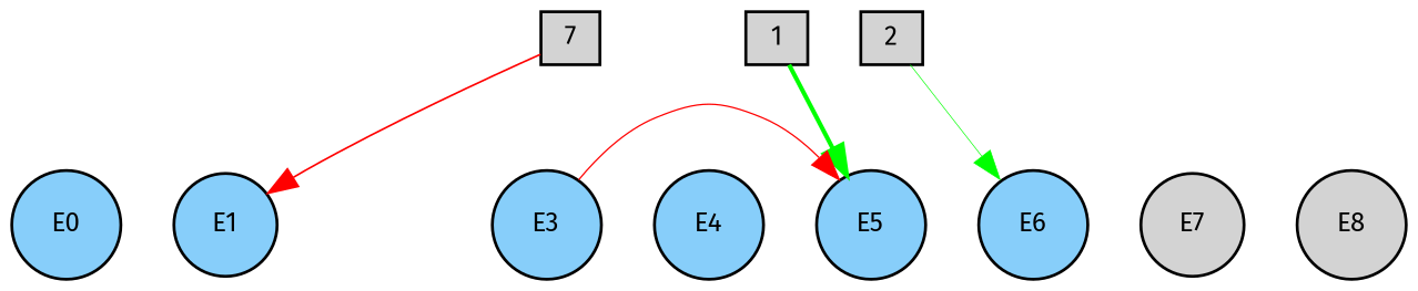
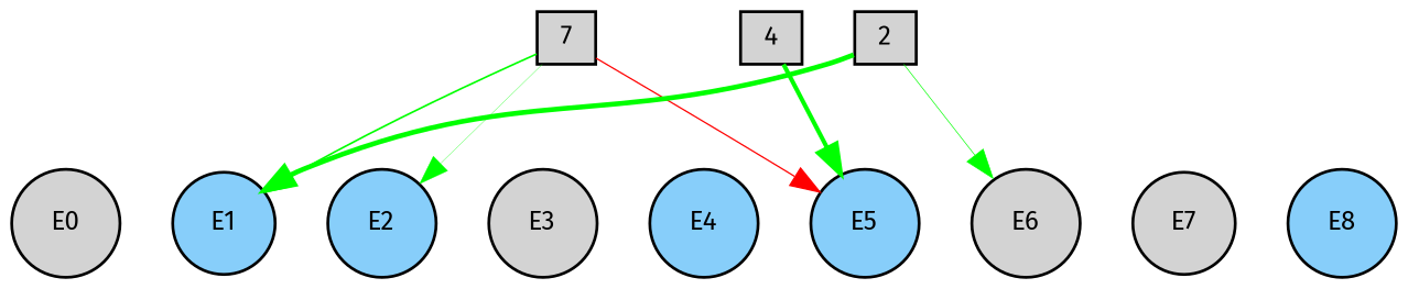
  digraph {
    fontname="Fira Sans"
    node [fillcolor=lightskyblue fontname="Fira Sans" fontsize=9 shape=circle style=filled]
    edge [fontname="Fira Sans" style=invis]
    n1 [fillcolor=lightgray height=0.2 label=7 shape=box width=0.2]
-   1 [fillcolor=lightgray height=0.2 shape=box width=0.2]
+   1 [fillcolor=lightgray height=0.2 shape=box width=0.2 label=4]
    2 [fillcolor=lightgray height=0.2 shape=box width=0.2]
-   E0 [height=0.2 width=0.2]
+   E0 [fillcolor=lightgray height=0.2 width=0.2]
    E1 [height=0.2 width=0.2]
-   E3 [height=0.2 width=0.2]
+   E2 [height=0.2 width=0.2]
+   E3 [fillcolor=lightgray height=0.2 width=0.2]
    E4 [height=0.2 width=0.2]
    E5 [height=0.2 width=0.2]
-   E6 [height=0.2 width=0.2]
+   E6 [fillcolor=lightgray height=0.2 width=0.2]
    E7 [fillcolor=lightgray height=0.2 width=0.2]
-   E8 [fillcolor=lightgray height=0.2 width=0.2]
+   E8 [height=0.2 width=0.2]
    subgraph sub_1 {
      rank=source
      n1
      1
      2
    }
    subgraph sub_2 {
      rank=sink
      E0
      E1
+     E2
      E3
      E4
      E5
      E6
      E7
      E8
    }
    n1 -> 1
-   n1 -> E1 [color=red penwidth=0.6129380983631065 style=solid]
-   E3 -> E5 [color=red penwidth=0.461581697349268 style=solid]
+   n1 -> E1 [color=green penwidth=0.6129380983631065 style=solid]
+   n1 -> E2 [color=green penwidth=0.10744114937251925 style=solid]
+   n1 -> E5 [color=red penwidth=0.461581697349268 style=solid]
    1 -> 2
    1 -> E5 [color=green penwidth=1.4951524302120425 style=solid]
+   2 -> E1 [color=green penwidth=1.7152500809705438 style=solid]
    2 -> E6 [color=green penwidth=0.24412161753788017 style=solid]
    E0 -> E1
+   E1 -> E2
+   E2 -> E3
    E3 -> E4
    E4 -> E5
    E5 -> E6
    E6 -> E7
    E7 -> E8
  }
